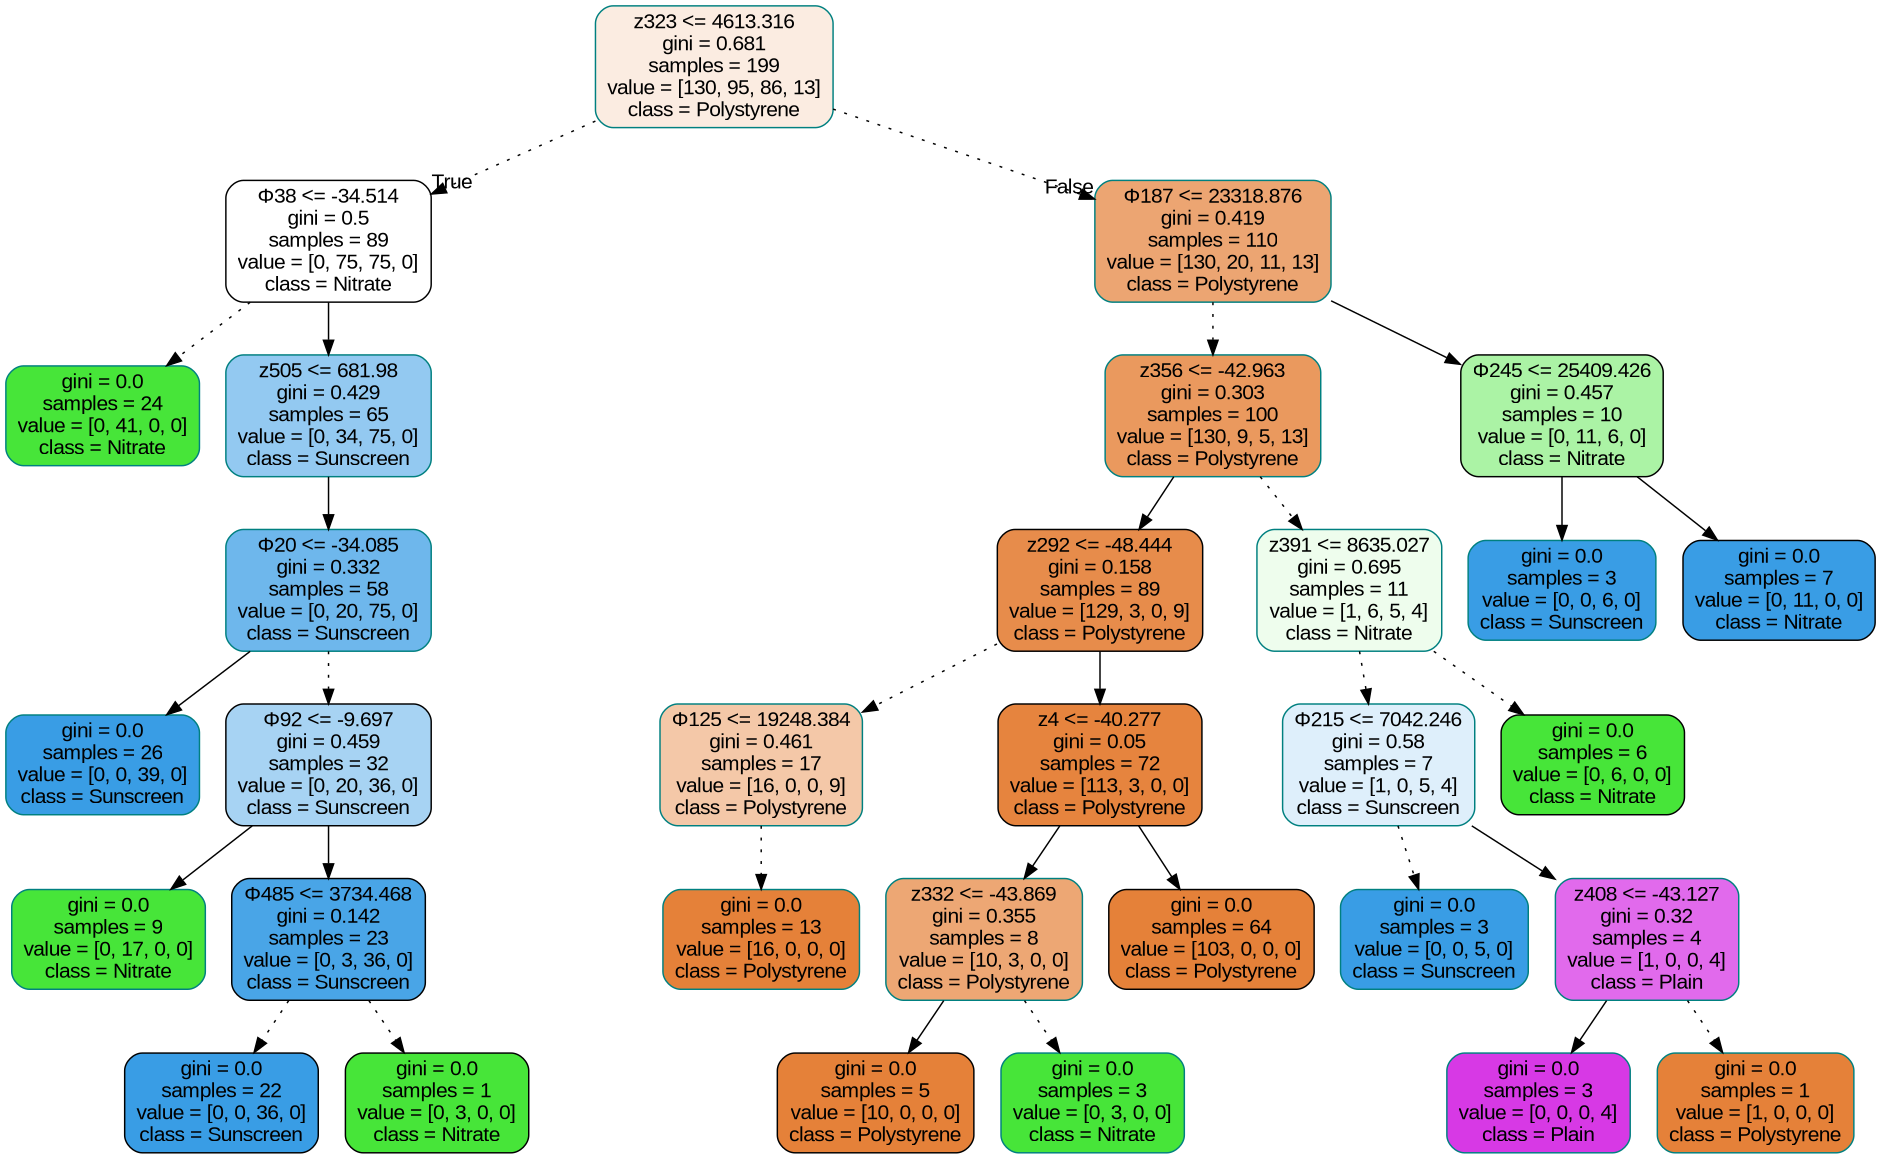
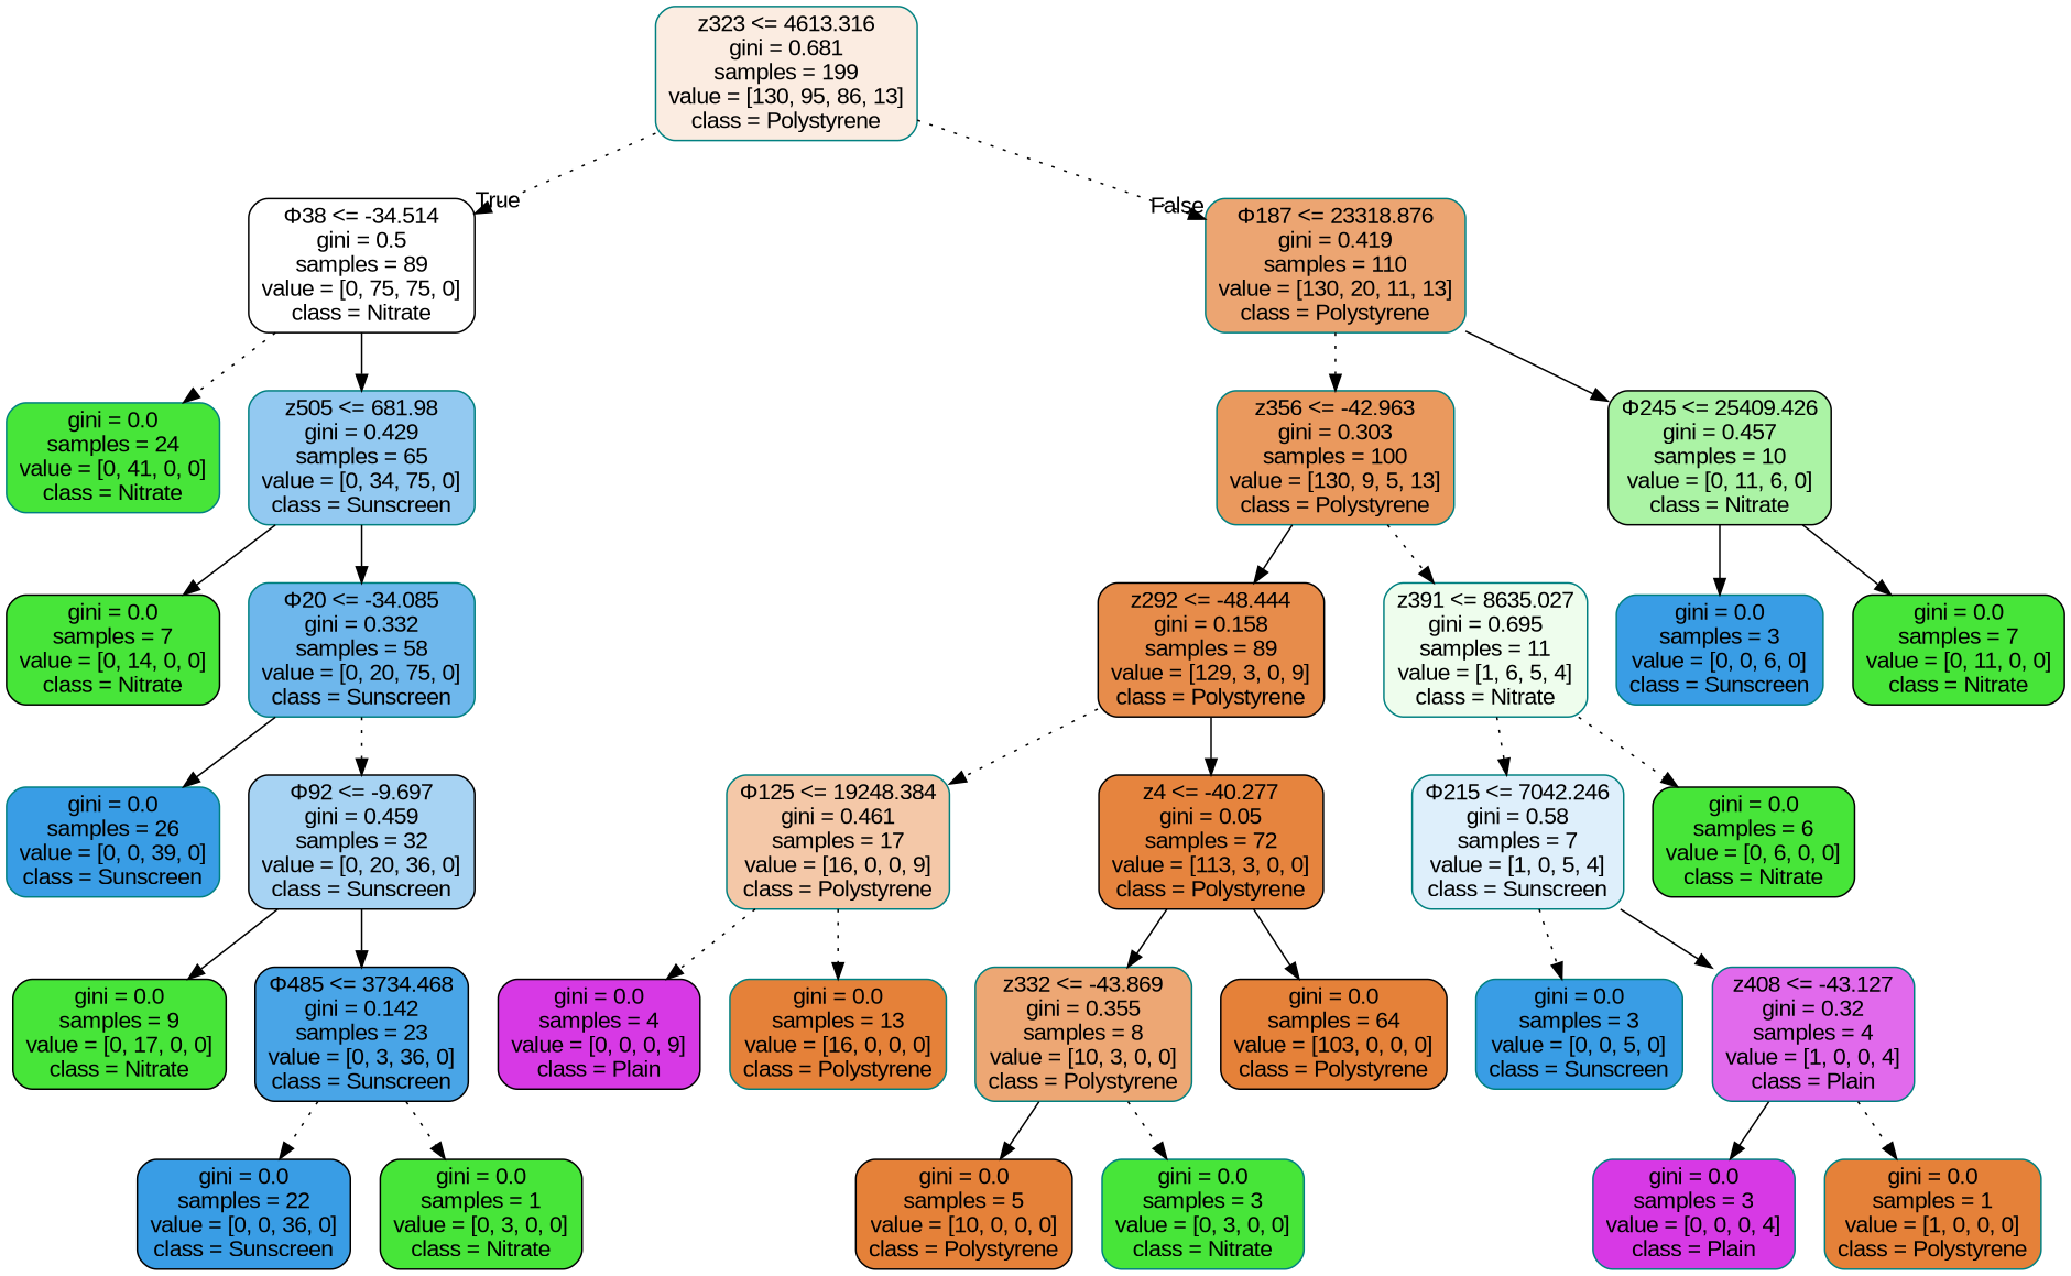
  digraph {
    fontname="Liberation Sans"
    node [color=teal fillcolor="#47e539" fontname="Liberation Sans" shape=box style="filled, rounded"]
    edge [fontname="Liberation Sans" style=dotted]
    n1 [fillcolor="#fbece1" label="z323 <= 4613.316\ngini = 0.681\nsamples = 199\nvalue = [130, 95, 86, 13]\nclass = Polystyrene"]
    n2 [color=black fillcolor="#ffffff" label="Φ38 <= -34.514\ngini = 0.5\nsamples = 89\nvalue = [0, 75, 75, 0]\nclass = Nitrate"]
    n3 [fillcolor="#eca572" label="Φ187 <= 23318.876\ngini = 0.419\nsamples = 110\nvalue = [130, 20, 11, 13]\nclass = Polystyrene"]
    n4 [label="gini = 0.0\nsamples = 24\nvalue = [0, 41, 0, 0]\nclass = Nitrate"]
    n5 [fillcolor="#93c9f1" label="z505 <= 681.98\ngini = 0.429\nsamples = 65\nvalue = [0, 34, 75, 0]\nclass = Sunscreen"]
    n6 [fillcolor="#ea995e" label="z356 <= -42.963\ngini = 0.303\nsamples = 100\nvalue = [130, 9, 5, 13]\nclass = Polystyrene"]
    n7 [color=black fillcolor="#abf3a5" label="Φ245 <= 25409.426\ngini = 0.457\nsamples = 10\nvalue = [0, 11, 6, 0]\nclass = Nitrate"]
+   n8 [color=black label="gini = 0.0\nsamples = 7\nvalue = [0, 14, 0, 0]\nclass = Nitrate"]
    n9 [fillcolor="#6eb7ec" label="Φ20 <= -34.085\ngini = 0.332\nsamples = 58\nvalue = [0, 20, 75, 0]\nclass = Sunscreen"]
    n10 [fillcolor="#399de5" label="gini = 0.0\nsamples = 26\nvalue = [0, 0, 39, 0]\nclass = Sunscreen"]
    n11 [color=black fillcolor="#a7d3f3" label="Φ92 <= -9.697\ngini = 0.459\nsamples = 32\nvalue = [0, 20, 36, 0]\nclass = Sunscreen"]
-   n12 [label="gini = 0.0\nsamples = 9\nvalue = [0, 17, 0, 0]\nclass = Nitrate"]
+   n12 [color=black label="gini = 0.0\nsamples = 9\nvalue = [0, 17, 0, 0]\nclass = Nitrate"]
    n13 [color=black fillcolor="#49a5e7" label="Φ485 <= 3734.468\ngini = 0.142\nsamples = 23\nvalue = [0, 3, 36, 0]\nclass = Sunscreen"]
    n14 [color=black fillcolor="#399de5" label="gini = 0.0\nsamples = 22\nvalue = [0, 0, 36, 0]\nclass = Sunscreen"]
    n15 [color=black label="gini = 0.0\nsamples = 1\nvalue = [0, 3, 0, 0]\nclass = Nitrate"]
    n16 [color=black fillcolor="#e78c4b" label="z292 <= -48.444\ngini = 0.158\nsamples = 89\nvalue = [129, 3, 0, 9]\nclass = Polystyrene"]
    n17 [fillcolor="#eefded" label="z391 <= 8635.027\ngini = 0.695\nsamples = 11\nvalue = [1, 6, 5, 4]\nclass = Nitrate"]
    n18 [fillcolor="#399de5" label="gini = 0.0\nsamples = 3\nvalue = [0, 0, 6, 0]\nclass = Sunscreen"]
-   n19 [color=black fillcolor="#399de5" label="gini = 0.0\nsamples = 7\nvalue = [0, 11, 0, 0]\nclass = Nitrate"]
+   n19 [color=black label="gini = 0.0\nsamples = 7\nvalue = [0, 11, 0, 0]\nclass = Nitrate"]
    n20 [fillcolor="#f4c8a8" label="Φ125 <= 19248.384\ngini = 0.461\nsamples = 17\nvalue = [16, 0, 0, 9]\nclass = Polystyrene"]
    n21 [color=black fillcolor="#e6843e" label="z4 <= -40.277\ngini = 0.05\nsamples = 72\nvalue = [113, 3, 0, 0]\nclass = Polystyrene"]
    n22 [fillcolor="#deeffb" label="Φ215 <= 7042.246\ngini = 0.58\nsamples = 7\nvalue = [1, 0, 5, 4]\nclass = Sunscreen"]
    n23 [color=black label="gini = 0.0\nsamples = 6\nvalue = [0, 6, 0, 0]\nclass = Nitrate"]
+   n24 [color=black fillcolor="#d739e5" label="gini = 0.0\nsamples = 4\nvalue = [0, 0, 0, 9]\nclass = Plain"]
    n25 [fillcolor="#e58139" label="gini = 0.0\nsamples = 13\nvalue = [16, 0, 0, 0]\nclass = Polystyrene"]
    n26 [fillcolor="#eda774" label="z332 <= -43.869\ngini = 0.355\nsamples = 8\nvalue = [10, 3, 0, 0]\nclass = Polystyrene"]
    n27 [color=black fillcolor="#e58139" label="gini = 0.0\nsamples = 64\nvalue = [103, 0, 0, 0]\nclass = Polystyrene"]
    n28 [color=black fillcolor="#e58139" label="gini = 0.0\nsamples = 5\nvalue = [10, 0, 0, 0]\nclass = Polystyrene"]
    n29 [label="gini = 0.0\nsamples = 3\nvalue = [0, 3, 0, 0]\nclass = Nitrate"]
    n30 [fillcolor="#399de5" label="gini = 0.0\nsamples = 3\nvalue = [0, 0, 5, 0]\nclass = Sunscreen"]
    n31 [fillcolor="#e16aec" label="z408 <= -43.127\ngini = 0.32\nsamples = 4\nvalue = [1, 0, 0, 4]\nclass = Plain"]
    n32 [fillcolor="#d739e5" label="gini = 0.0\nsamples = 3\nvalue = [0, 0, 0, 4]\nclass = Plain"]
    n33 [fillcolor="#e58139" label="gini = 0.0\nsamples = 1\nvalue = [1, 0, 0, 0]\nclass = Polystyrene"]
    n1 -> n2 [headlabel=True labelangle=45 labeldistance=2.5]
    n1 -> n3 [headlabel=False labelangle=-45 labeldistance=2.5]
    n2 -> n4
    n2 -> n5 [style=solid]
    n3 -> n6
    n3 -> n7 [style=solid]
+   n5 -> n8 [style=solid]
    n5 -> n9 [style=solid]
    n6 -> n16 [style=solid]
    n6 -> n17
    n7 -> n18 [style=solid]
    n7 -> n19 [style=solid]
    n9 -> n10 [style=solid]
    n9 -> n11
    n11 -> n12 [style=solid]
    n11 -> n13 [style=solid]
    n13 -> n14
    n13 -> n15
    n16 -> n20
    n16 -> n21 [style=solid]
    n17 -> n22
    n17 -> n23
+   n20 -> n24
    n20 -> n25
    n21 -> n26 [style=solid]
    n21 -> n27 [style=solid]
    n22 -> n30
    n22 -> n31 [style=solid]
    n26 -> n28 [style=solid]
    n26 -> n29
    n31 -> n32 [style=solid]
    n31 -> n33
  }
